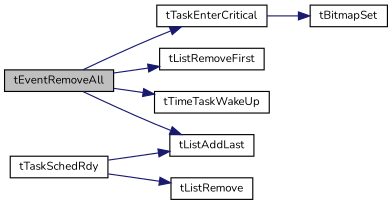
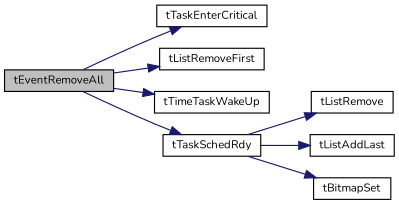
  digraph {
    fontname=Nunito
    rankdir=LR
    node [color=black fillcolor=white fontname=Nunito fontsize=10 shape=record style=filled]
    edge [color=midnightblue fontname=Nunito fontsize=10 labelfontname=Helvetica labelfontsize=10 style=solid]
    n1 [fillcolor=grey75 fontcolor=black height=0.2 label=tEventRemoveAll width=0.4]
    n2 [height=0.2 label=tTaskEnterCritical width=0.4]
    n3 [height=0.2 label=tListRemoveFirst width=0.4]
    n4 [height=0.2 label=tTimeTaskWakeUp width=0.4]
    n5 [height=0.2 label=tTaskSchedRdy width=0.4]
    n6 [height=0.2 label=tListRemove width=0.4]
    n7 [height=0.2 label=tListAddLast width=0.4]
    n8 [height=0.2 label=tBitmapSet width=0.4]
    n1 -> n2
    n1 -> n3
    n1 -> n4
-   n1 -> n7
+   n1 -> n5
    n5 -> n6
    n5 -> n7
-   n2 -> n8
+   n5 -> n8
  }
